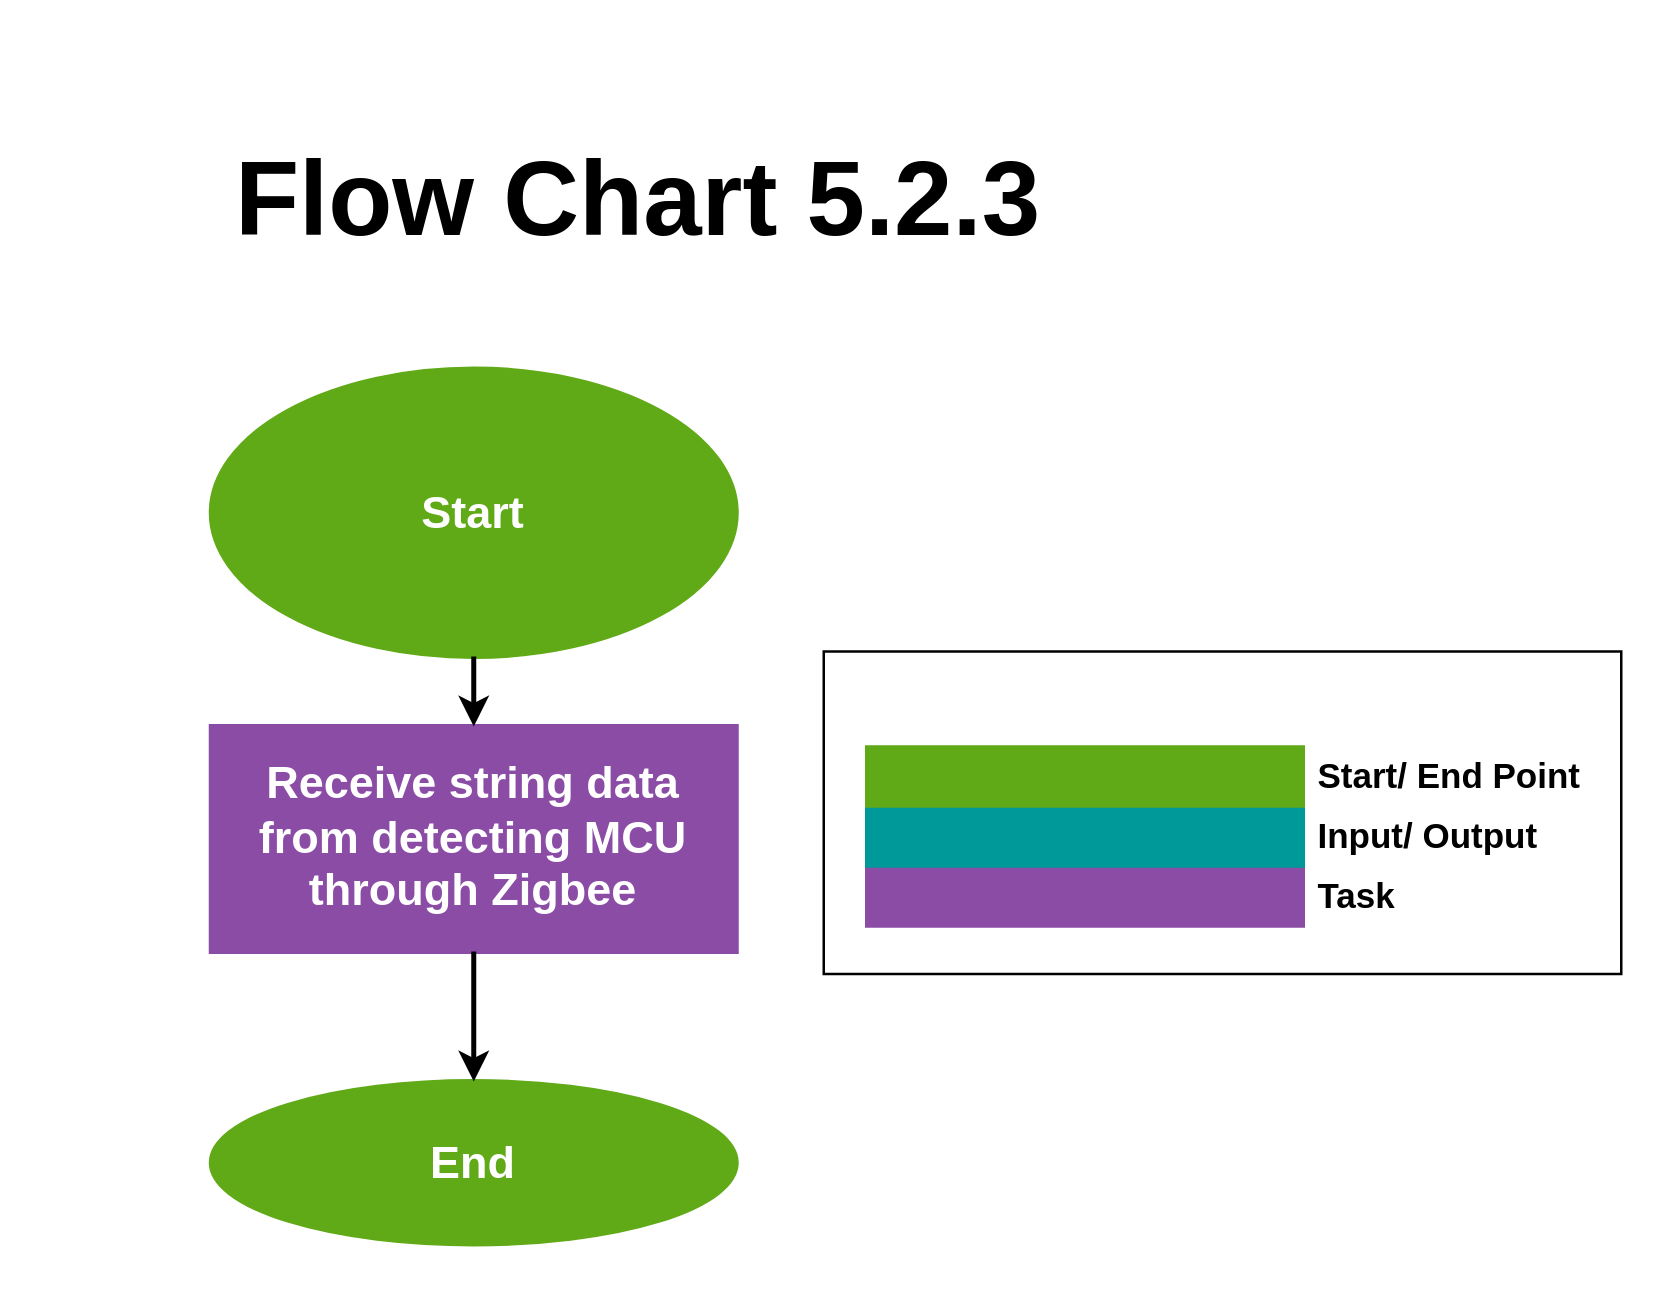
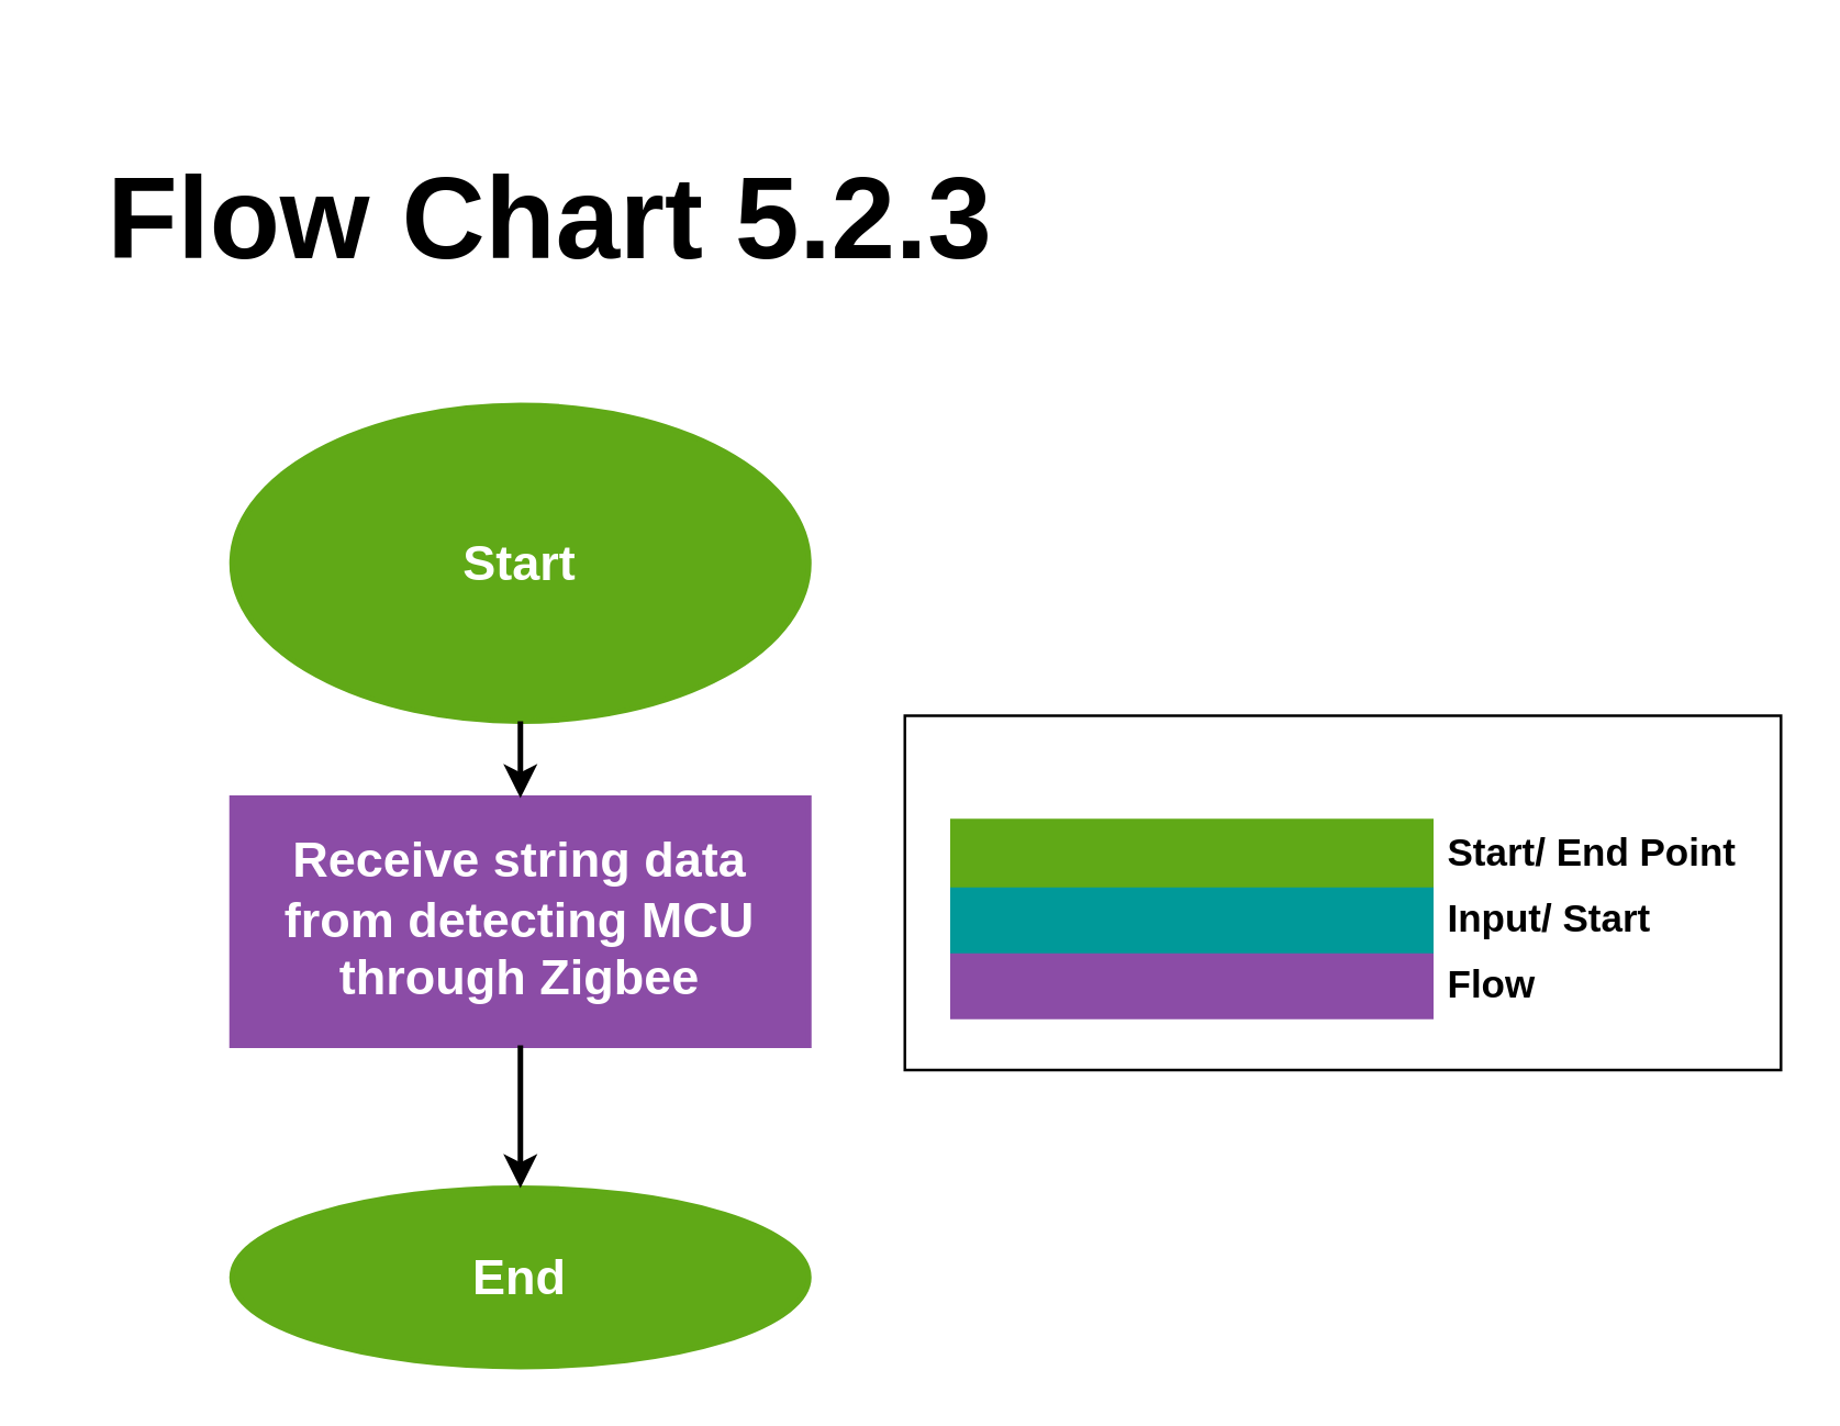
  <mxCell id="0" />
  <mxCell id="1" parent="0" />
  <mxCell id="2" value="Start" style="ellipse;whiteSpace=wrap;html=1;fontStyle=1;fontSize=18;strokeWidth=2;fillColor=#60A917;strokeColor=#60A917;fontColor=#FFFFFF;" parent="1" vertex="1"><mxGeometry x="84" y="147" width="210" height="115" as="geometry" /></mxCell>
  <mxCell id="3" value="Receive string data from detecting MCU&lt;div&gt;through Zigbee&lt;/div&gt;" style="rounded=0;whiteSpace=wrap;html=1;fontStyle=1;fontSize=18;strokeWidth=2;fillColor=#8B4CA6;strokeColor=#8B4CA6;fontColor=#FFFFFF;" parent="1" vertex="1"><mxGeometry x="84" y="290" width="210" height="90" as="geometry" /></mxCell>
  <mxCell id="4" value="End" style="ellipse;whiteSpace=wrap;html=1;fontStyle=1;fontSize=18;strokeWidth=2;fillColor=#60A917;strokeColor=#60A917;fontColor=#FFFFFF;" parent="1" vertex="1"><mxGeometry x="84" y="432" width="210" height="65" as="geometry" /></mxCell>
  <mxCell id="5" value="" style="endArrow=classic;html=1;rounded=0;strokeWidth=2;" parent="1" source="2" target="3" edge="1"><mxGeometry width="50" height="50" relative="1" as="geometry"><mxPoint x="184" y="238" as="sourcePoint" /><mxPoint x="265" y="257" as="targetPoint" /></mxGeometry></mxCell>
- <mxCell id="6" value="Flow Chart 5.2.3" style="text;html=1;align=center;verticalAlign=middle;whiteSpace=wrap;rounded=0;fontSize=42;fontStyle=1" parent="1" vertex="1"><mxGeometry x="75" y="20" width="360" height="120" as="geometry" /></mxCell>
+ <mxCell id="6" value="Flow Chart 5.2.3" style="text;html=1;align=center;verticalAlign=middle;whiteSpace=wrap;rounded=0;fontSize=42;fontStyle=1" parent="1" vertex="1"><mxGeometry x="20" y="20" width="360" height="120" as="geometry" /></mxCell>
  <mxCell id="7" value="" style="endArrow=classic;html=1;rounded=0;exitX=0.5;exitY=1;exitDx=0;exitDy=0;strokeWidth=2;" edge="1" parent="1" source="3" target="4"><mxGeometry width="50" height="50" relative="1" as="geometry"><mxPoint x="383" y="212" as="sourcePoint" /><mxPoint x="433" y="212" as="targetPoint" /></mxGeometry></mxCell>
  <mxCell id="8" value="" style="rounded=0;whiteSpace=wrap;html=1;" parent="1" vertex="1"><mxGeometry x="329" y="260" width="319" height="129" as="geometry" /></mxCell>
  <mxCell id="9" value="" style="rounded=0;whiteSpace=wrap;html=1;fillColor=#8B4CA6;strokeColor=#8B4CA6;" parent="1" vertex="1"><mxGeometry x="346" y="346" width="175" height="24" as="geometry" /></mxCell>
  <mxCell id="10" value="" style="rounded=0;whiteSpace=wrap;html=1;fillColor=#009999;strokeColor=#009999;" parent="1" vertex="1"><mxGeometry x="346" y="322" width="175" height="24" as="geometry" /></mxCell>
  <mxCell id="11" value="" style="rounded=0;whiteSpace=wrap;html=1;fillColor=#60A917;strokeColor=#60A917;" parent="1" vertex="1"><mxGeometry x="346" y="298" width="175" height="24" as="geometry" /></mxCell>
  <mxCell id="12" value="Start/ End Point" style="text;html=1;align=left;verticalAlign=middle;whiteSpace=wrap;rounded=0;fontStyle=1;fontSize=14;" parent="1" vertex="1"><mxGeometry x="525" y="295" width="109" height="30" as="geometry" /></mxCell>
- <mxCell id="13" value="Input/ Output" style="text;html=1;align=left;verticalAlign=middle;whiteSpace=wrap;rounded=0;fontStyle=1;fontSize=14;" parent="1" vertex="1"><mxGeometry x="525" y="319" width="94" height="30" as="geometry" /></mxCell>
- <mxCell id="14" value="Task" style="text;html=1;align=left;verticalAlign=middle;whiteSpace=wrap;rounded=0;fontStyle=1;fontSize=14;" parent="1" vertex="1"><mxGeometry x="525" y="343" width="81" height="30" as="geometry" /></mxCell>
+ <mxCell id="13" value="Input/ Start" style="text;html=1;align=left;verticalAlign=middle;whiteSpace=wrap;rounded=0;fontStyle=1;fontSize=14;" parent="1" vertex="1"><mxGeometry x="525" y="319" width="94" height="30" as="geometry" /></mxCell>
+ <mxCell id="14" value="Flow" style="text;html=1;align=left;verticalAlign=middle;whiteSpace=wrap;rounded=0;fontStyle=1;fontSize=14;" parent="1" vertex="1"><mxGeometry x="525" y="343" width="81" height="30" as="geometry" /></mxCell>
